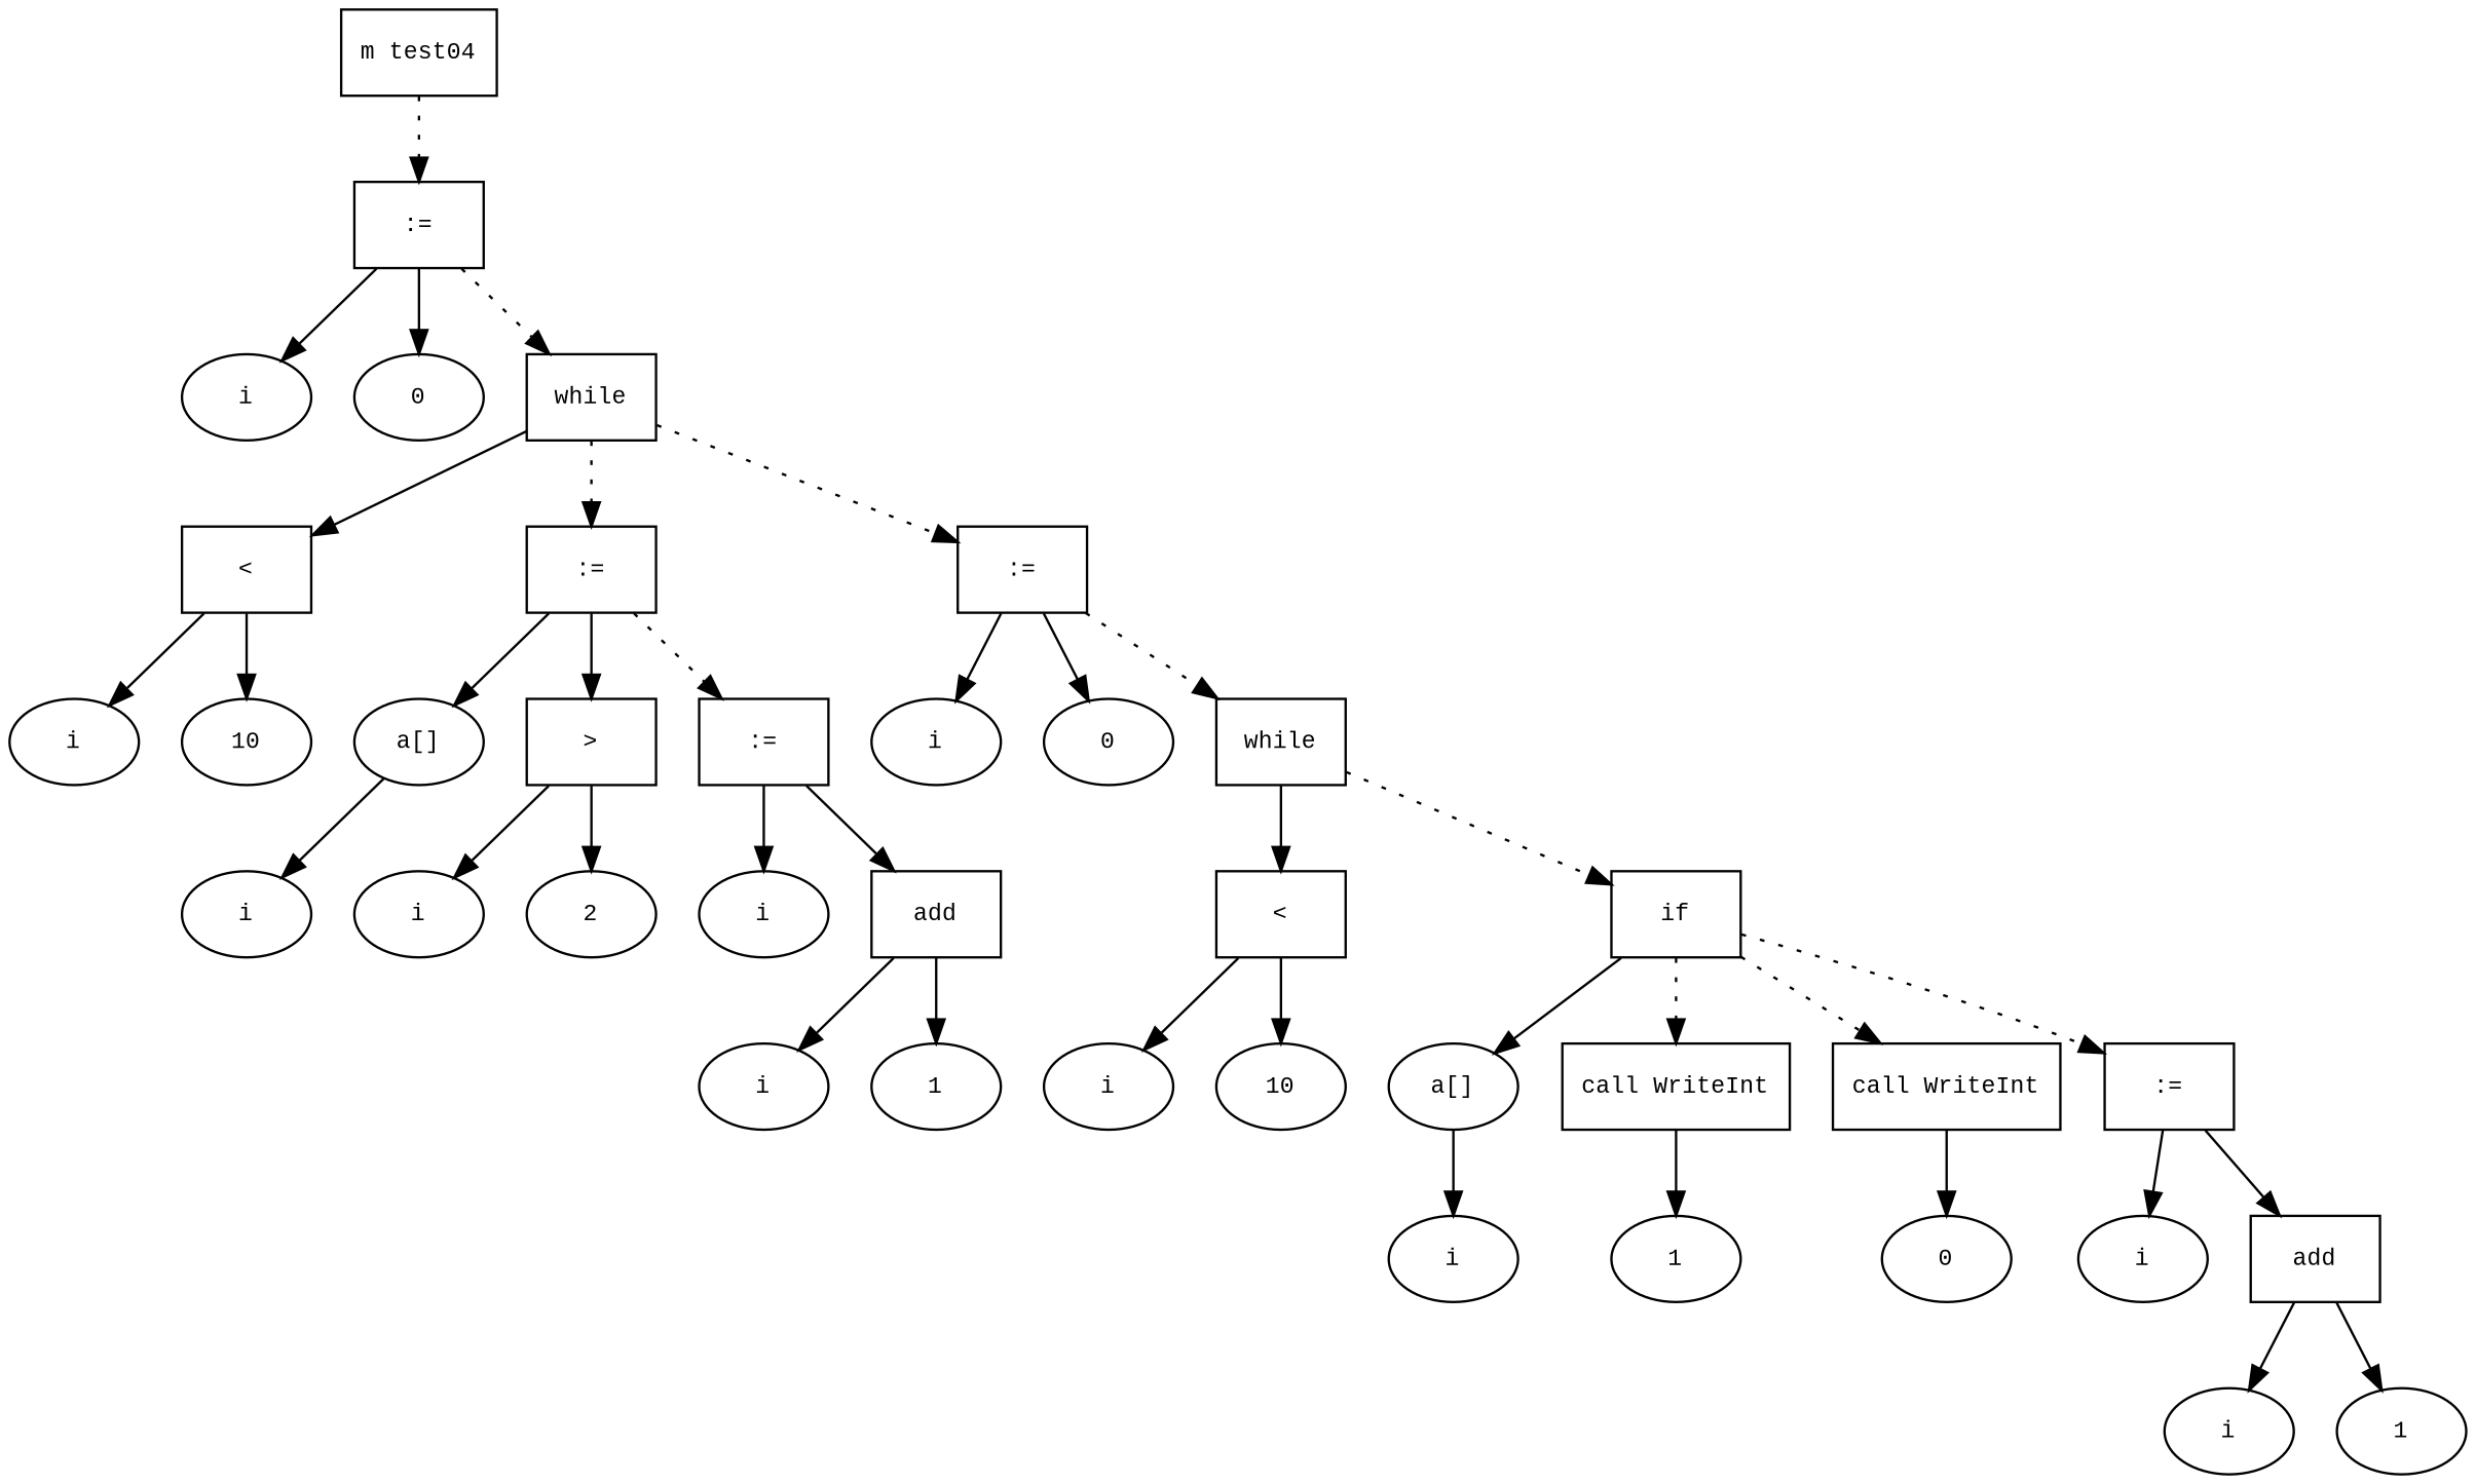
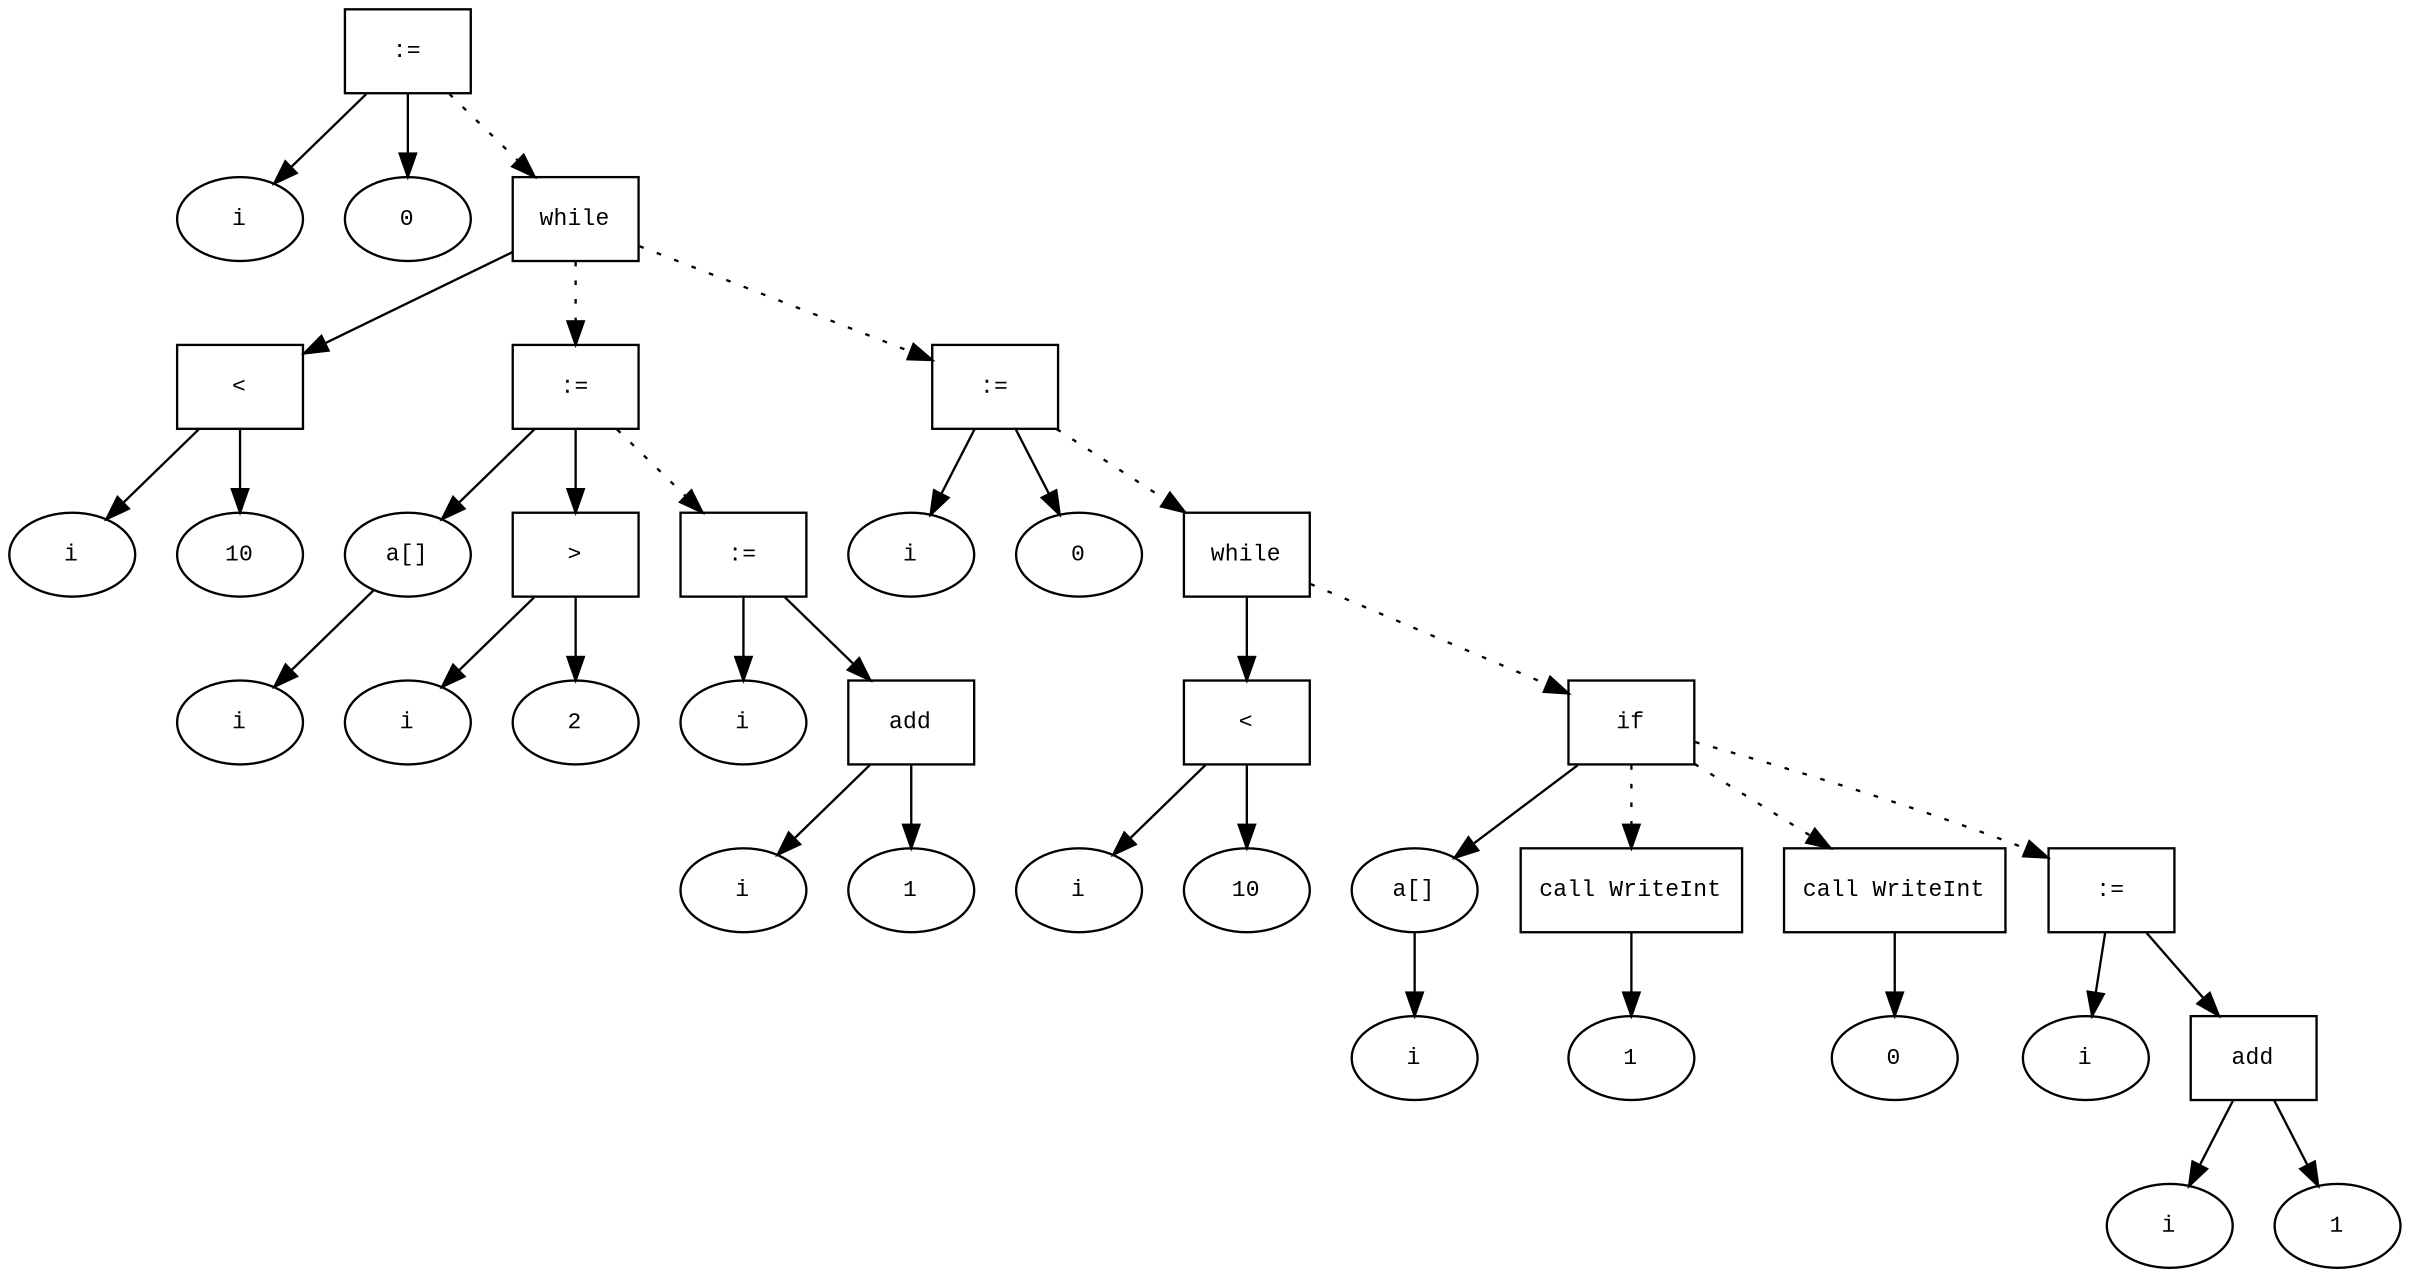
  digraph {
    fontname="Times New Roman"
    fontsize=10
    node [fontname="Courier New" fontsize=10 shape=ellipse]
    edge [fontname="Times New Roman" fontsize=10]
-   n1 [label="m test04" shape=box]
    n2 [label=":=" shape=box]
    n3 [label=i]
    n4 [label=0]
    n5 [label=while shape=box]
    n6 [label="<" shape=box]
    n7 [label=":=" shape=box]
    n8 [label=":=" shape=box]
    n9 [label=i]
    n10 [label=10]
    n11 [label="a[]"]
    n12 [label=">" shape=box]
    n13 [label=":=" shape=box]
    n14 [label=i]
    n15 [label=i]
    n16 [label=2]
    n17 [label=i]
    n18 [label=add shape=box]
    n19 [label=i]
    n20 [label=1]
    n21 [label=i]
    n22 [label=0]
    n23 [label=while shape=box]
    n24 [label="<" shape=box]
    n25 [label=if shape=box]
    n26 [label=i]
    n27 [label=10]
    n28 [label="a[]"]
    n29 [label="call WriteInt" shape=box]
    n30 [label="call WriteInt" shape=box]
    n31 [label=":=" shape=box]
    n32 [label=i]
    n33 [label=1]
    n34 [label=0]
    n35 [label=i]
    n36 [label=add shape=box]
    n37 [label=i]
    n38 [label=1]
-   n1 -> n2 [style=dotted]
    n2 -> n3
    n2 -> n4
    n2 -> n5 [style=dotted]
    n5 -> n6
    n5 -> n7 [style=dotted]
    n5 -> n8 [style=dotted]
    n6 -> n9
    n6 -> n10
    n7 -> n11
    n7 -> n12
    n7 -> n13 [style=dotted]
    n8 -> n21
    n8 -> n22
    n8 -> n23 [style=dotted]
    n11 -> n14
    n12 -> n15
    n12 -> n16
    n13 -> n17
    n13 -> n18
    n18 -> n19
    n18 -> n20
    n23 -> n24
    n23 -> n25 [style=dotted]
    n24 -> n26
    n24 -> n27
    n25 -> n28
    n25 -> n29 [style=dotted]
    n25 -> n30 [style=dotted]
    n25 -> n31 [style=dotted]
    n28 -> n32
    n29 -> n33
    n30 -> n34
    n31 -> n35
    n31 -> n36
    n36 -> n37
    n36 -> n38
  }
